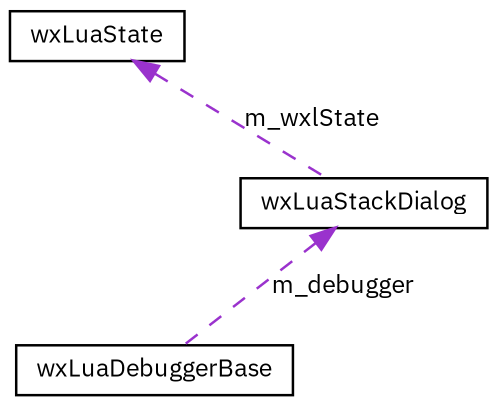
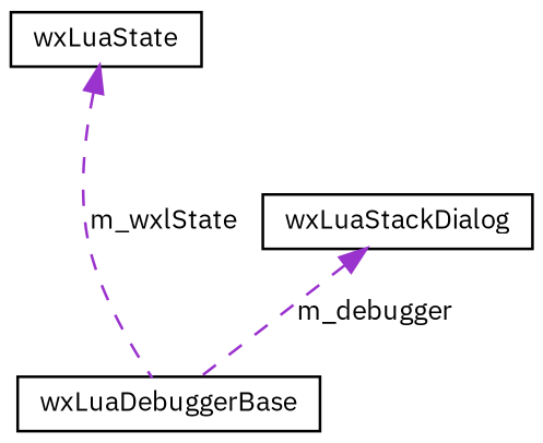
  digraph {
    fontname="IBM Plex Sans"
    node [color=black fillcolor=white fontname="IBM Plex Sans" fontsize=10 shape=record style=filled]
    edge [color=darkorchid3 dir=back fontname="IBM Plex Sans" fontsize=10 labelfontname=FreeSans labelfontsize=10 style=dashed]
    n1 [height=0.2 label=wxLuaDebuggerBase width=0.4]
    n2 [height=0.2 label=wxLuaStackDialog width=0.4]
    n3 [height=0.2 label=wxLuaState width=0.4]
    n2 -> n1 [label=m_debugger]
-   n3 -> n2 [label=m_wxlState]
+   n3 -> n1 [label=m_wxlState]
  }
